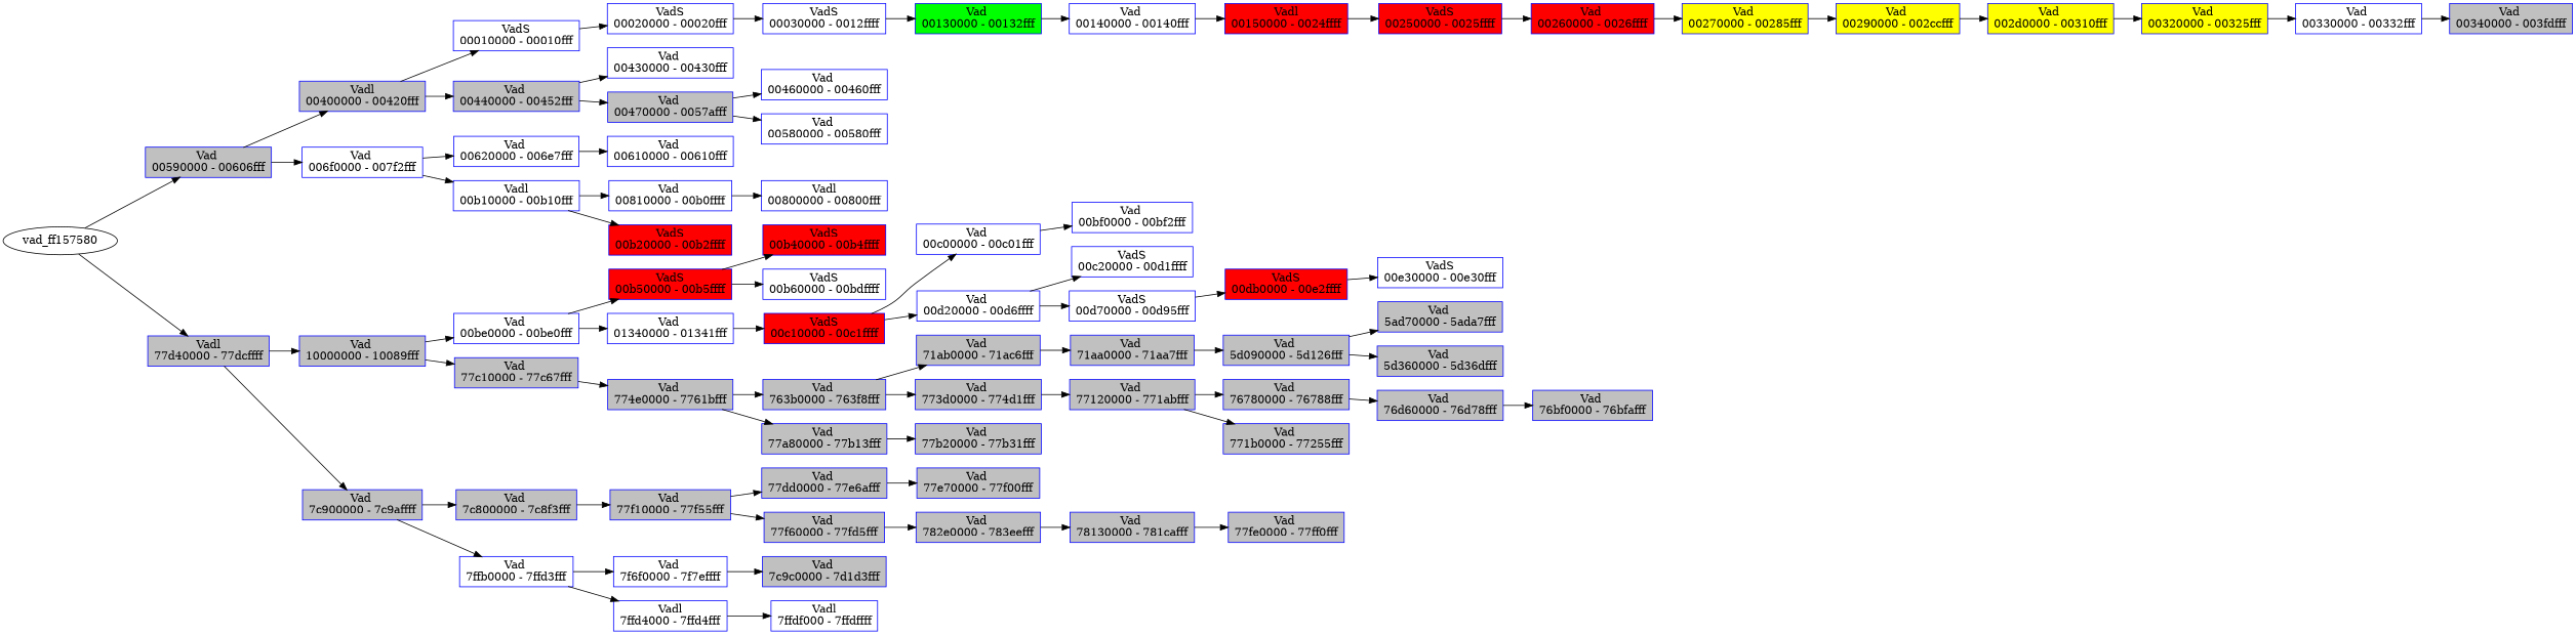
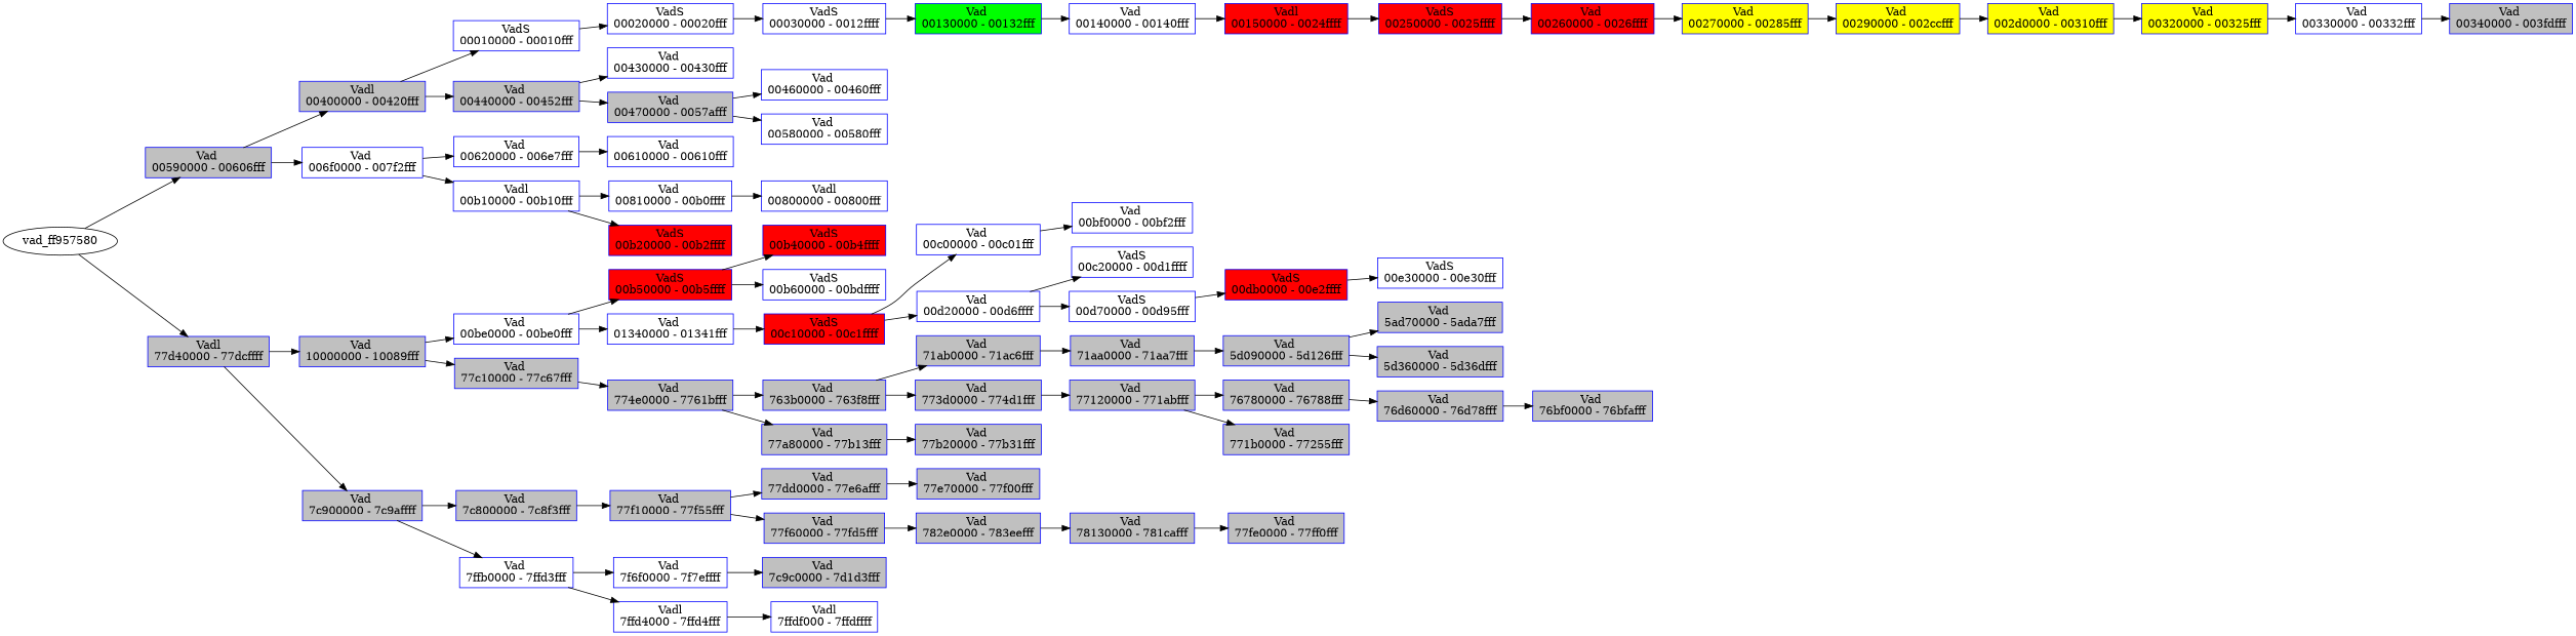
  digraph {
    rankdir=LR
    node [color=blue fillcolor=gray shape=record style=filled]
    n1 [label="{ Vad \n00590000 - 00606fff }"]
-   vad_ff157580 [color="" fillcolor="" shape="" style=""]
+   vad_ff157580 [label=vad_ff957580 color="" fillcolor="" shape="" style=""]
    n3 [label="{ Vadl\n77d40000 - 77dcffff }"]
    n4 [label="{ Vadl\n00400000 - 00420fff }"]
    n5 [fillcolor=white label="{ Vad \n006f0000 - 007f2fff }"]
    n6 [fillcolor=white label="{ VadS\n00010000 - 00010fff }"]
    n7 [label="{ Vad \n00440000 - 00452fff }"]
    n8 [fillcolor=white label="{ VadS\n00020000 - 00020fff }"]
    n9 [fillcolor=white label="{ VadS\n00030000 - 0012ffff }"]
    n10 [fillcolor=green label="{ Vad \n00130000 - 00132fff }"]
    n11 [fillcolor=white label="{ Vad \n00140000 - 00140fff }"]
    n12 [fillcolor=red label="{ Vadl\n00150000 - 0024ffff }"]
    n13 [fillcolor=red label="{ VadS\n00250000 - 0025ffff }"]
    n14 [fillcolor=red label="{ Vad \n00260000 - 0026ffff }"]
    n15 [fillcolor=yellow label="{ Vad \n00270000 - 00285fff }"]
    n16 [fillcolor=yellow label="{ Vad \n00290000 - 002ccfff }"]
    n17 [fillcolor=yellow label="{ Vad \n002d0000 - 00310fff }"]
    n18 [fillcolor=yellow label="{ Vad \n00320000 - 00325fff }"]
    n19 [fillcolor=white label="{ Vad \n00330000 - 00332fff }"]
    n20 [label="{ Vad \n00340000 - 003fdfff }"]
    n21 [fillcolor=white label="{ Vad \n00430000 - 00430fff }"]
    n22 [label="{ Vad \n00470000 - 0057afff }"]
    n23 [fillcolor=white label="{ Vad \n00460000 - 00460fff }"]
    n24 [fillcolor=white label="{ Vad \n00580000 - 00580fff }"]
    n25 [fillcolor=white label="{ Vad \n00620000 - 006e7fff }"]
    n26 [fillcolor=white label="{ Vadl\n00b10000 - 00b10fff }"]
    n27 [fillcolor=white label="{ Vad \n00610000 - 00610fff }"]
    n28 [fillcolor=white label="{ Vad \n00810000 - 00b0ffff }"]
    n29 [fillcolor=red label="{ VadS\n00b20000 - 00b2ffff }"]
    n30 [fillcolor=white label="{ Vadl\n00800000 - 00800fff }"]
    n31 [label="{ Vad \n10000000 - 10089fff }"]
    n32 [label="{ Vad \n7c900000 - 7c9affff }"]
    n33 [fillcolor=white label="{ Vad \n00be0000 - 00be0fff }"]
    n34 [label="{ Vad \n77c10000 - 77c67fff }"]
    n35 [fillcolor=red label="{ VadS\n00b50000 - 00b5ffff }"]
    n36 [fillcolor=white label="{ Vad \n01340000 - 01341fff }"]
    n37 [fillcolor=red label="{ VadS\n00b40000 - 00b4ffff }"]
    n38 [fillcolor=white label="{ VadS\n00b60000 - 00bdffff }"]
    n39 [fillcolor=red label="{ VadS\n00c10000 - 00c1ffff }"]
    n40 [fillcolor=white label="{ Vad \n00c00000 - 00c01fff }"]
    n41 [fillcolor=white label="{ Vad \n00d20000 - 00d6ffff }"]
    n42 [fillcolor=white label="{ Vad \n00bf0000 - 00bf2fff }"]
    n43 [fillcolor=white label="{ VadS\n00c20000 - 00d1ffff }"]
    n44 [fillcolor=white label="{ VadS\n00d70000 - 00d95fff }"]
    n45 [fillcolor=red label="{ VadS\n00db0000 - 00e2ffff }"]
    n46 [fillcolor=white label="{ VadS\n00e30000 - 00e30fff }"]
    n47 [label="{ Vad \n774e0000 - 7761bfff }"]
    n48 [label="{ Vad \n763b0000 - 763f8fff }"]
    n49 [label="{ Vad \n77a80000 - 77b13fff }"]
    n50 [label="{ Vad \n71ab0000 - 71ac6fff }"]
    n51 [label="{ Vad \n773d0000 - 774d1fff }"]
    n52 [label="{ Vad \n71aa0000 - 71aa7fff }"]
    n53 [label="{ Vad \n5d090000 - 5d126fff }"]
    n54 [label="{ Vad \n5ad70000 - 5ada7fff }"]
    n55 [label="{ Vad \n5d360000 - 5d36dfff }"]
    n56 [label="{ Vad \n77120000 - 771abfff }"]
    n57 [label="{ Vad \n76780000 - 76788fff }"]
    n58 [label="{ Vad \n771b0000 - 77255fff }"]
    n59 [label="{ Vad \n76d60000 - 76d78fff }"]
    n60 [label="{ Vad \n76bf0000 - 76bfafff }"]
    n61 [label="{ Vad \n77b20000 - 77b31fff }"]
    n62 [label="{ Vad \n7c800000 - 7c8f3fff }"]
    n63 [fillcolor=white label="{ Vad \n7ffb0000 - 7ffd3fff }"]
    n64 [label="{ Vad \n77f10000 - 77f55fff }"]
    n65 [label="{ Vad \n77dd0000 - 77e6afff }"]
    n66 [label="{ Vad \n77f60000 - 77fd5fff }"]
    n67 [label="{ Vad \n77e70000 - 77f00fff }"]
    n68 [label="{ Vad \n782e0000 - 783eefff }"]
    n69 [label="{ Vad \n78130000 - 781cafff }"]
    n70 [label="{ Vad \n77fe0000 - 77ff0fff }"]
    n71 [fillcolor=white label="{ Vad \n7f6f0000 - 7f7effff }"]
    n72 [fillcolor=white label="{ Vadl\n7ffd4000 - 7ffd4fff }"]
    n73 [label="{ Vad \n7c9c0000 - 7d1d3fff }"]
    n74 [fillcolor=white label="{ Vadl\n7ffdf000 - 7ffdffff }"]
    n1 -> n4
    n1 -> n5
    vad_ff157580 -> n1
    vad_ff157580 -> n3
    n3 -> n31
    n3 -> n32
    n4 -> n6
    n4 -> n7
    n5 -> n25
    n5 -> n26
    n6 -> n8
    n7 -> n21
    n7 -> n22
    n8 -> n9
    n9 -> n10
    n10 -> n11
    n11 -> n12
    n12 -> n13
    n13 -> n14
    n14 -> n15
    n15 -> n16
    n16 -> n17
    n17 -> n18
    n18 -> n19
    n19 -> n20
    n22 -> n23
    n22 -> n24
    n25 -> n27
    n26 -> n28
    n26 -> n29
    n28 -> n30
    n31 -> n33
    n31 -> n34
    n32 -> n62
    n32 -> n63
    n33 -> n35
    n33 -> n36
    n34 -> n47
    n35 -> n37
    n35 -> n38
    n36 -> n39
    n39 -> n40
    n39 -> n41
    n40 -> n42
    n41 -> n43
    n41 -> n44
    n44 -> n45
    n45 -> n46
    n47 -> n48
    n47 -> n49
    n48 -> n50
    n48 -> n51
    n49 -> n61
    n50 -> n52
    n51 -> n56
    n52 -> n53
    n53 -> n54
    n53 -> n55
    n56 -> n57
    n56 -> n58
    n57 -> n59
    n59 -> n60
    n62 -> n64
    n63 -> n71
    n63 -> n72
    n64 -> n65
    n64 -> n66
    n65 -> n67
    n66 -> n68
    n68 -> n69
    n69 -> n70
    n71 -> n73
    n72 -> n74
  }
